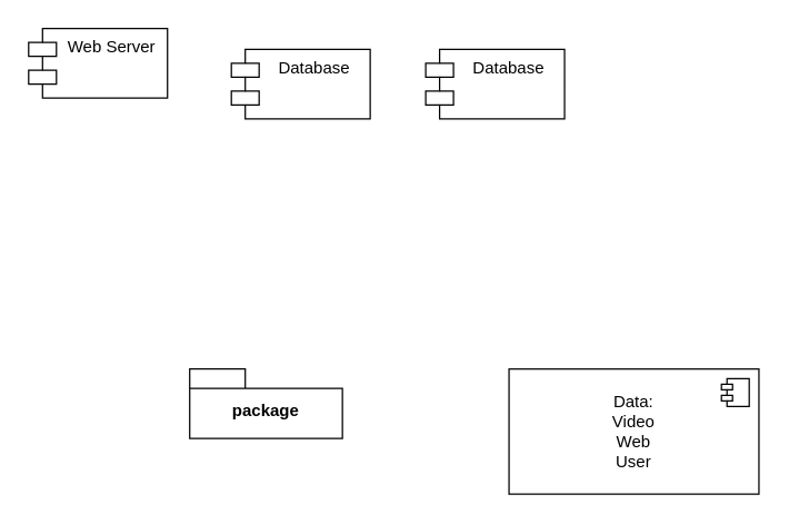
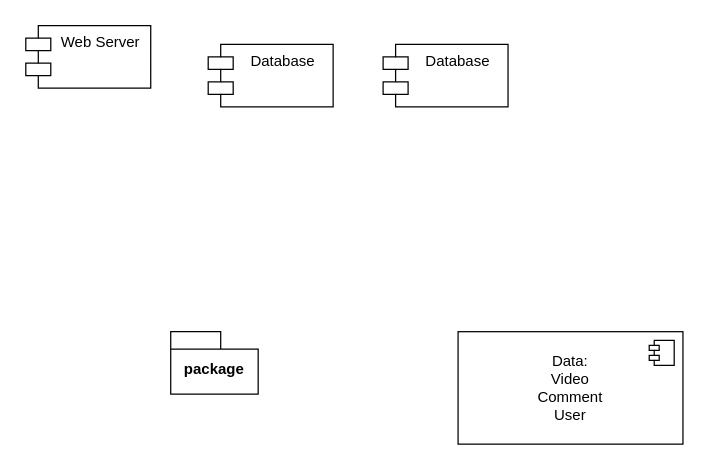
  <mxCell id="0" />
  <mxCell id="1" parent="0" />
  <mxCell id="2" value="Web Server" style="shape=module;align=left;spacingLeft=20;align=center;verticalAlign=top;whiteSpace=wrap;html=1;" vertex="1" parent="1"><mxGeometry x="20" y="20" width="100" height="50" as="geometry" /></mxCell>
- <mxCell id="3" value="package" style="shape=folder;fontStyle=1;spacingTop=10;tabWidth=40;tabHeight=14;tabPosition=left;html=1;whiteSpace=wrap;" vertex="1" parent="1"><mxGeometry x="136" y="265" width="110" height="50" as="geometry" /></mxCell>
- <mxCell id="4" value="Data:&lt;br&gt;Video&lt;div&gt;Web&lt;/div&gt;&lt;div&gt;User&lt;/div&gt;" style="html=1;dropTarget=0;whiteSpace=wrap;" vertex="1" parent="1"><mxGeometry x="366" y="265" width="180" height="90" as="geometry" /></mxCell>
+ <mxCell id="3" value="package" style="shape=folder;fontStyle=1;spacingTop=10;tabWidth=40;tabHeight=14;tabPosition=left;html=1;whiteSpace=wrap;" vertex="1" parent="1"><mxGeometry x="136" y="265" width="70" height="50" as="geometry" /></mxCell>
+ <mxCell id="4" value="Data:&lt;br&gt;Video&lt;div&gt;Comment&lt;/div&gt;&lt;div&gt;User&lt;/div&gt;" style="html=1;dropTarget=0;whiteSpace=wrap;" vertex="1" parent="1"><mxGeometry x="366" y="265" width="180" height="90" as="geometry" /></mxCell>
  <mxCell id="5" value="" style="shape=module;jettyWidth=8;jettyHeight=4;" vertex="1" parent="4"><mxGeometry x="1" width="20" height="20" relative="1" as="geometry"><mxPoint x="-27" y="7" as="offset" /></mxGeometry></mxCell>
  <mxCell id="6" value="Database" style="shape=module;align=left;spacingLeft=20;align=center;verticalAlign=top;whiteSpace=wrap;html=1;" vertex="1" parent="1"><mxGeometry x="166" y="35" width="100" height="50" as="geometry" /></mxCell>
  <mxCell id="7" value="Database" style="shape=module;align=left;spacingLeft=20;align=center;verticalAlign=top;whiteSpace=wrap;html=1;" vertex="1" parent="1"><mxGeometry x="306" y="35" width="100" height="50" as="geometry" /></mxCell>
